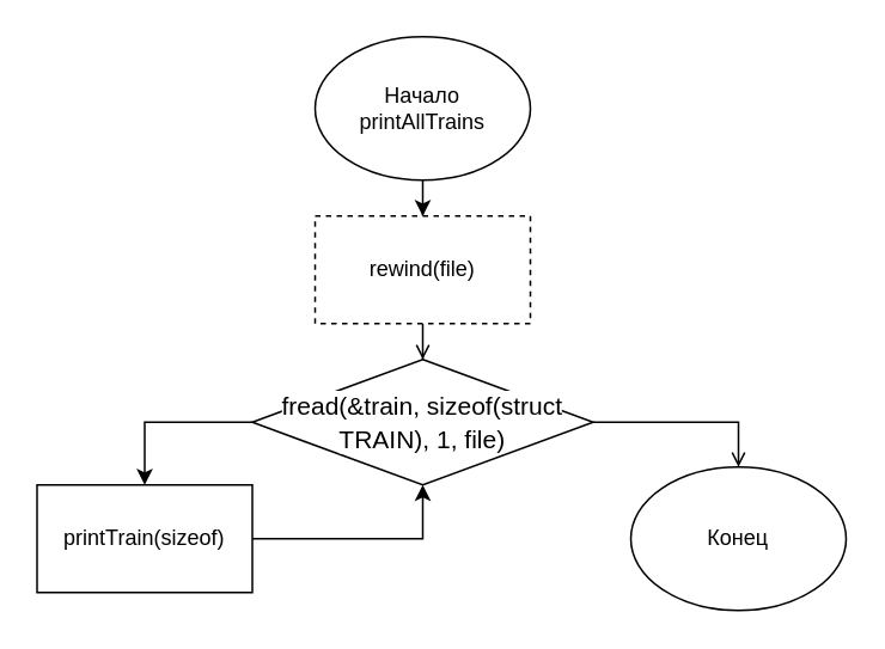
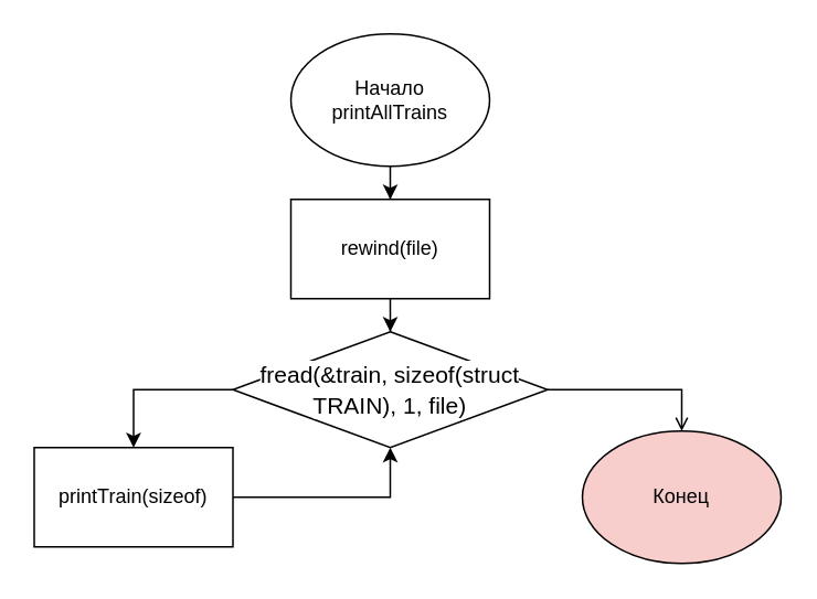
  <mxCell id="0" />
  <mxCell id="1" parent="0" />
  <mxCell id="2" style="edgeStyle=orthogonalEdgeStyle;rounded=0;orthogonalLoop=1;jettySize=auto;html=1;" edge="1" parent="1" source="3" target="5"><mxGeometry relative="1" as="geometry" /></mxCell>
  <mxCell id="3" value="Начало&lt;br&gt;printAllTrains" style="ellipse;whiteSpace=wrap;html=1;" vertex="1" parent="1"><mxGeometry x="175" y="20" width="120" height="80" as="geometry" /></mxCell>
- <mxCell id="4" style="edgeStyle=orthogonalEdgeStyle;rounded=0;orthogonalLoop=1;jettySize=auto;html=1;endArrow=open;" edge="1" parent="1" source="5" target="8"><mxGeometry relative="1" as="geometry" /></mxCell>
- <mxCell id="5" value="rewind(file)" style="rounded=0;whiteSpace=wrap;html=1;dashed=1;" vertex="1" parent="1"><mxGeometry x="175" y="120" width="120" height="60" as="geometry" /></mxCell>
+ <mxCell id="4" style="edgeStyle=orthogonalEdgeStyle;rounded=0;orthogonalLoop=1;jettySize=auto;html=1;" edge="1" parent="1" source="5" target="8"><mxGeometry relative="1" as="geometry" /></mxCell>
+ <mxCell id="5" value="rewind(file)" style="rounded=0;whiteSpace=wrap;html=1;" vertex="1" parent="1"><mxGeometry x="175" y="120" width="120" height="60" as="geometry" /></mxCell>
  <mxCell id="6" style="edgeStyle=orthogonalEdgeStyle;rounded=0;orthogonalLoop=1;jettySize=auto;html=1;entryX=0.5;entryY=0;entryDx=0;entryDy=0;" edge="1" parent="1" source="8" target="10"><mxGeometry relative="1" as="geometry"><Array as="points"><mxPoint x="80" y="235" /></Array></mxGeometry></mxCell>
  <mxCell id="7" style="edgeStyle=orthogonalEdgeStyle;rounded=0;orthogonalLoop=1;jettySize=auto;html=1;entryX=0.5;entryY=0;entryDx=0;entryDy=0;endArrow=open;" edge="1" parent="1" source="8" target="11"><mxGeometry relative="1" as="geometry" /></mxCell>
  <mxCell id="8" value="&lt;div style=&quot;font-size: 14px; line-height: 19px;&quot;&gt;&lt;span style=&quot;background-color: rgb(255, 255, 255);&quot;&gt;fread(&amp;amp;train, sizeof(struct TRAIN), 1, file)&lt;/span&gt;&lt;/div&gt;" style="rhombus;whiteSpace=wrap;html=1;" vertex="1" parent="1"><mxGeometry x="140" y="200" width="190" height="70" as="geometry" /></mxCell>
  <mxCell id="9" style="edgeStyle=orthogonalEdgeStyle;rounded=0;orthogonalLoop=1;jettySize=auto;html=1;entryX=0.5;entryY=1;entryDx=0;entryDy=0;" edge="1" parent="1" source="10" target="8"><mxGeometry relative="1" as="geometry"><Array as="points"><mxPoint x="235" y="300" /></Array></mxGeometry></mxCell>
  <mxCell id="10" value="printTrain(sizeof)" style="rounded=0;whiteSpace=wrap;html=1;" vertex="1" parent="1"><mxGeometry x="20" y="270" width="120" height="60" as="geometry" /></mxCell>
- <mxCell id="11" value="Конец" style="ellipse;whiteSpace=wrap;html=1;" vertex="1" parent="1"><mxGeometry x="351" y="260" width="120" height="80" as="geometry" /></mxCell>
+ <mxCell id="11" value="Конец" style="ellipse;whiteSpace=wrap;html=1;fillColor=#f8cecc;" vertex="1" parent="1"><mxGeometry x="351" y="260" width="120" height="80" as="geometry" /></mxCell>
